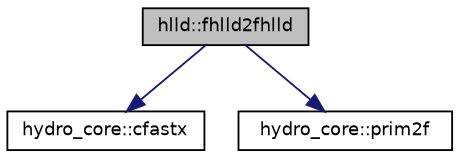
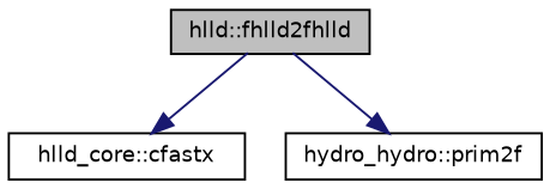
  digraph {
    rankdir=TB
    node [color=black fillcolor=white fontname=Helvetica fontsize=10 shape=record style=filled]
    edge [color=midnightblue fontname=Helvetica fontsize=10 labelfontname=Helvetica labelfontsize=10 style=solid]
    n1 [fillcolor=grey75 fontcolor=black height=0.2 label="hlld::fhlld2fhlld" width=0.4]
-   n2 [height=0.2 label="hydro_core::cfastx" width=0.4]
-   n3 [height=0.2 label="hydro_core::prim2f" width=0.4]
+   n2 [height=0.2 label="hlld_core::cfastx" width=0.4]
+   n3 [height=0.2 label="hydro_hydro::prim2f" width=0.4]
    n1 -> n2
    n1 -> n3
  }
